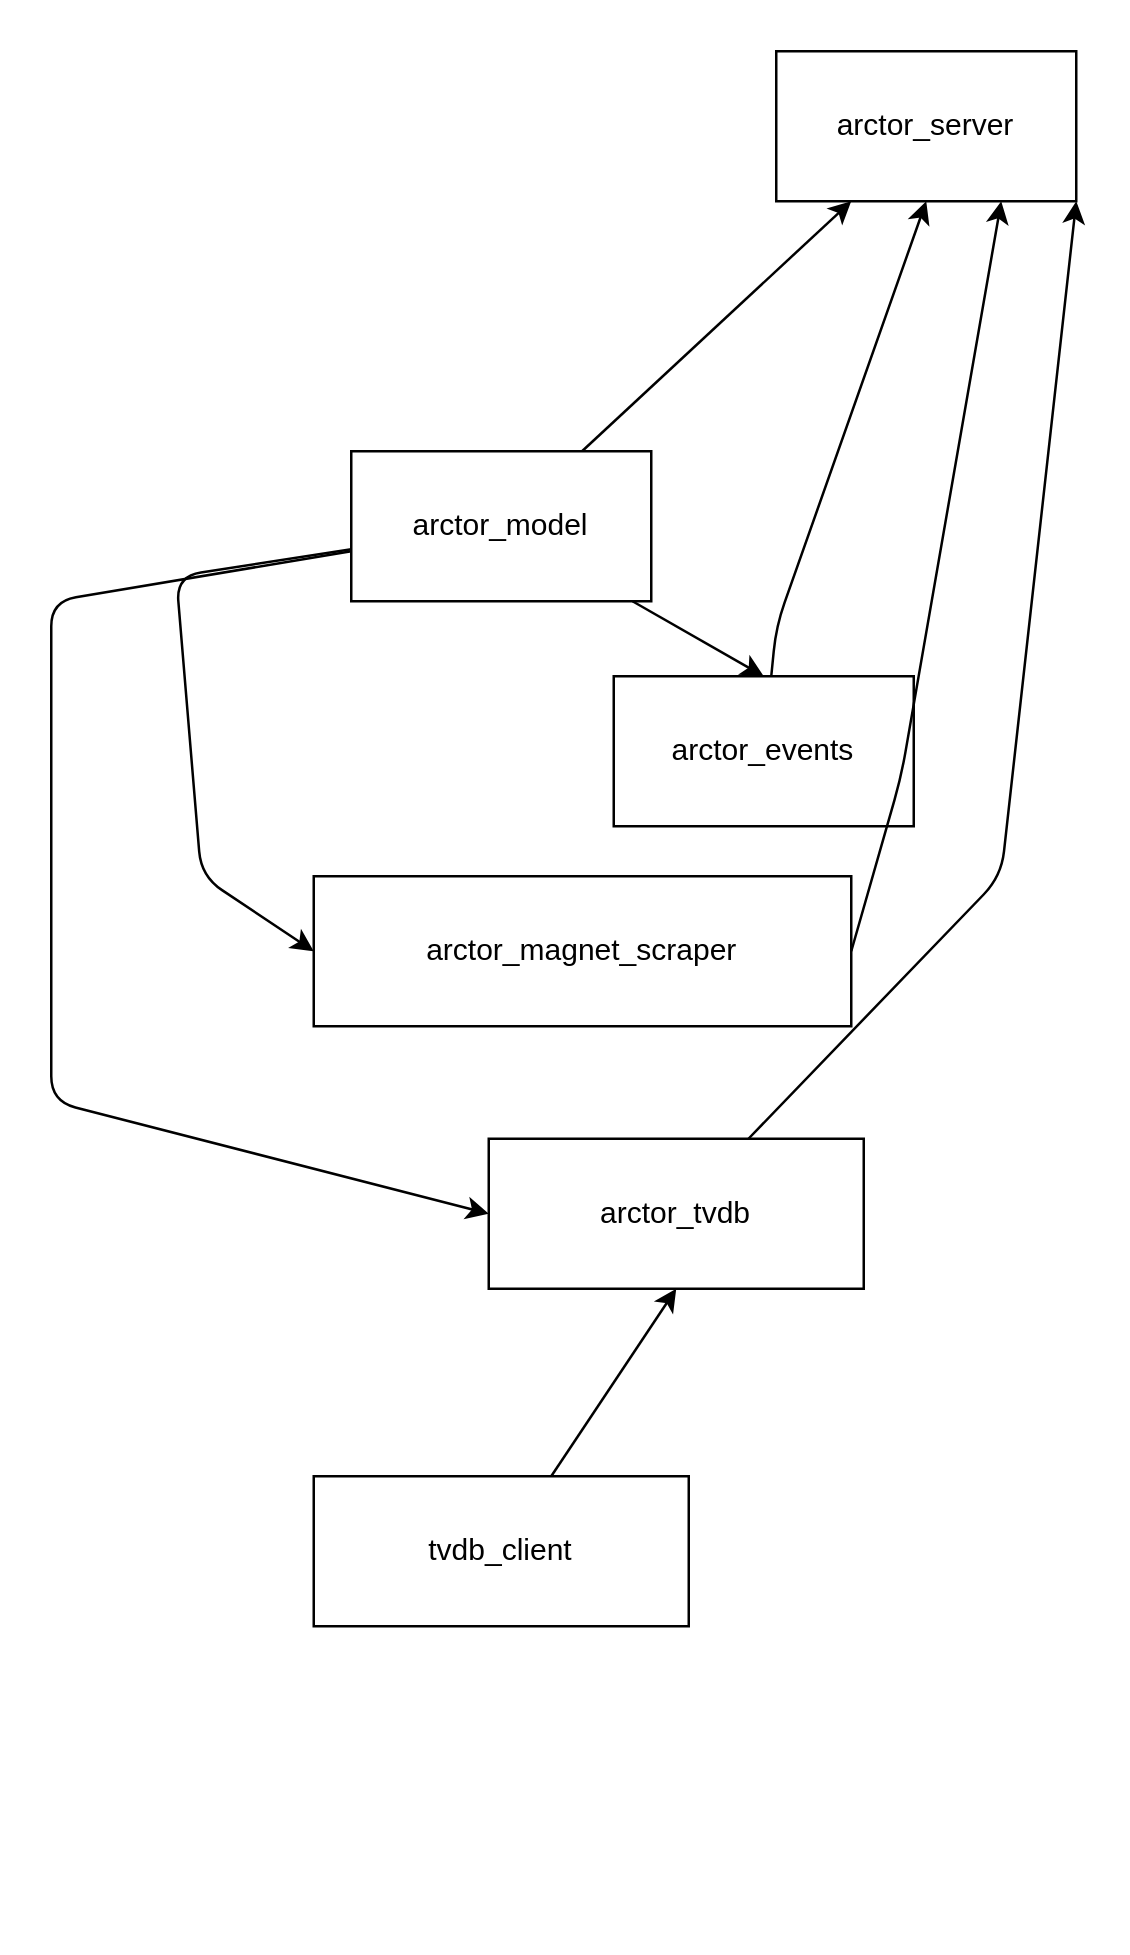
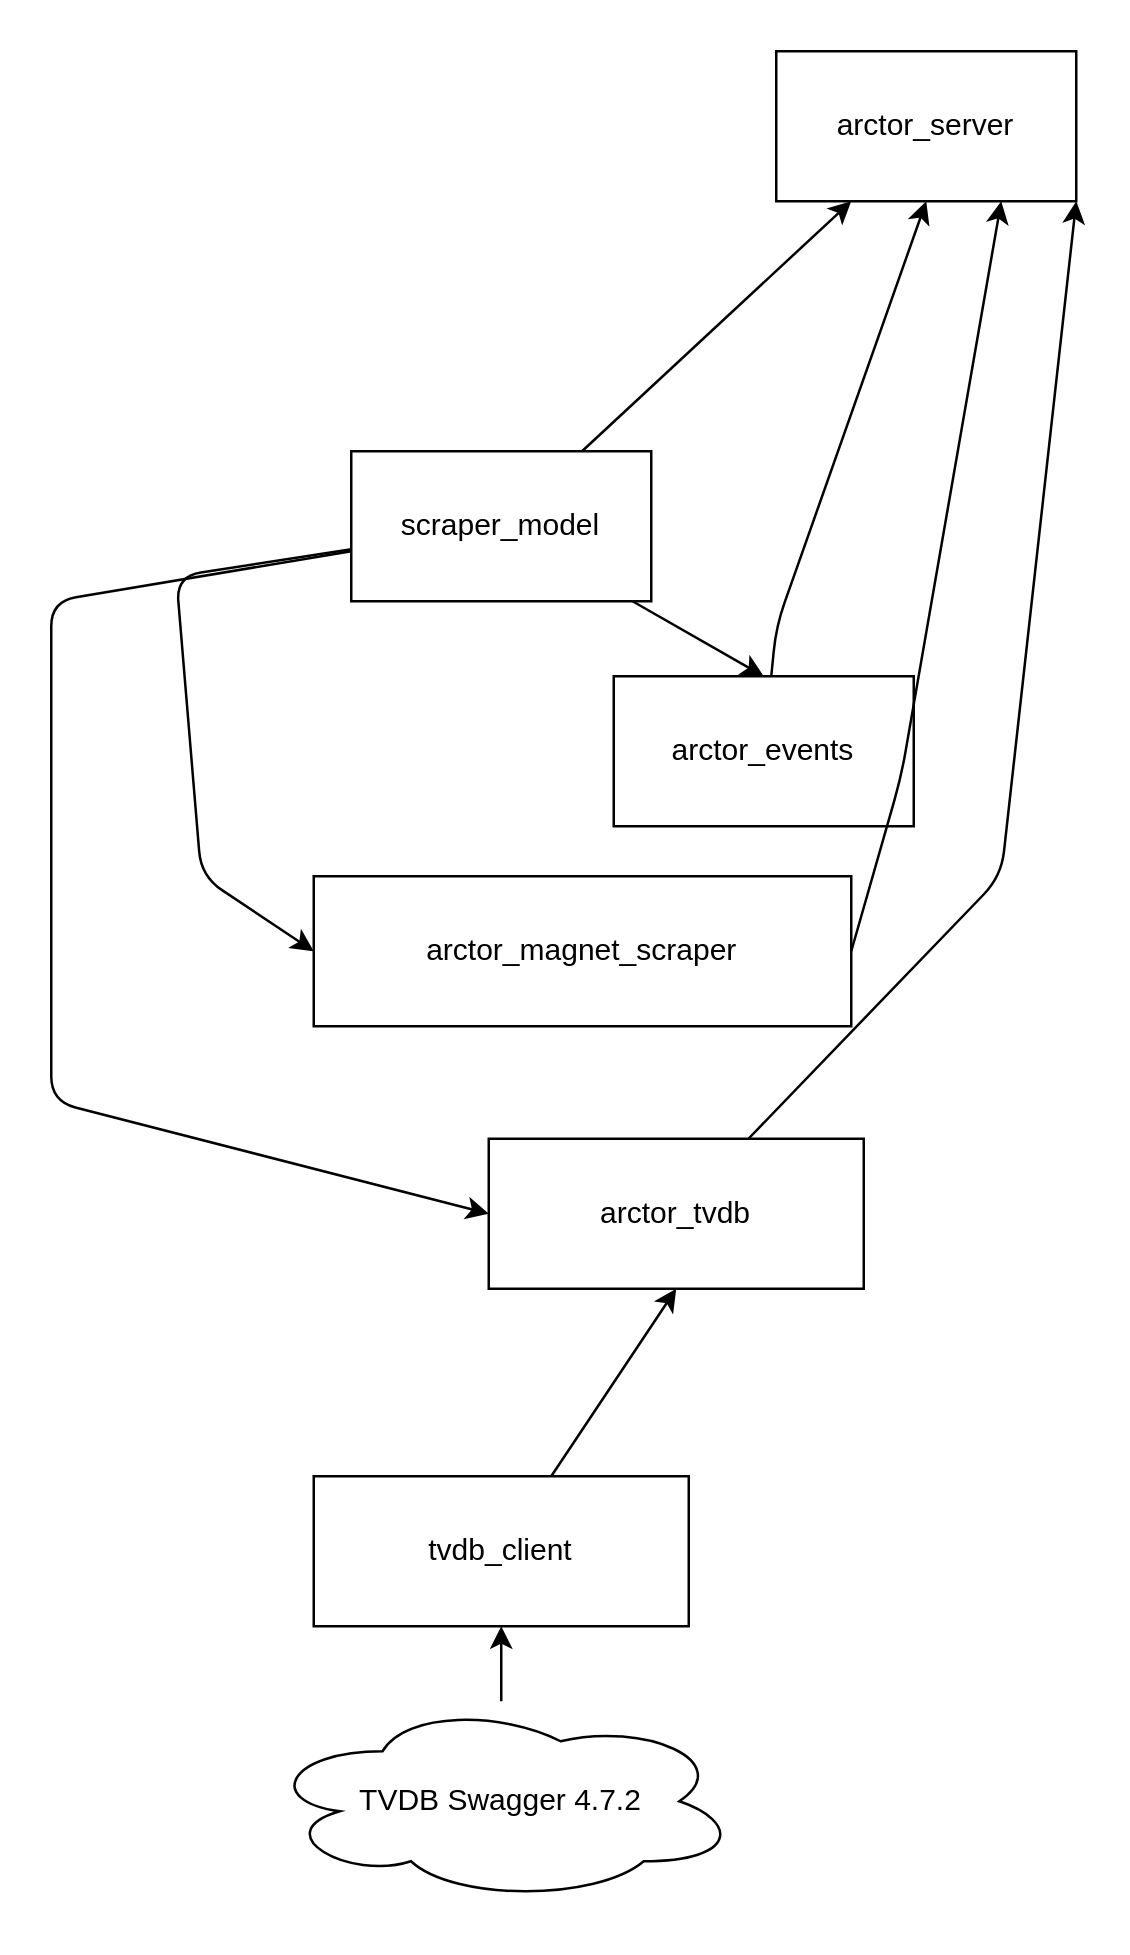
  <mxCell id="0" />
  <mxCell id="1" parent="0" />
  <mxCell id="2" value="arctor_server" style="rounded=0;whiteSpace=wrap;html=1;" parent="1" vertex="1"><mxGeometry x="310" y="20" width="120" height="60" as="geometry" /></mxCell>
  <mxCell id="3" style="edgeStyle=none;html=1;entryX=0.5;entryY=0;entryDx=0;entryDy=0;" parent="1" source="7" target="9" edge="1"><mxGeometry relative="1" as="geometry" /></mxCell>
  <mxCell id="4" style="edgeStyle=none;html=1;entryX=0.25;entryY=1;entryDx=0;entryDy=0;" parent="1" source="7" target="2" edge="1"><mxGeometry relative="1" as="geometry" /></mxCell>
  <mxCell id="5" style="edgeStyle=none;html=1;entryX=0;entryY=0.5;entryDx=0;entryDy=0;" parent="1" source="7" target="11" edge="1"><mxGeometry relative="1" as="geometry"><Array as="points"><mxPoint x="70" y="230" /><mxPoint x="80" y="350" /></Array></mxGeometry></mxCell>
  <mxCell id="6" style="edgeStyle=none;html=1;entryX=0;entryY=0.5;entryDx=0;entryDy=0;" parent="1" source="7" target="13" edge="1"><mxGeometry relative="1" as="geometry"><Array as="points"><mxPoint x="20" y="240" /><mxPoint x="20" y="440" /></Array></mxGeometry></mxCell>
- <mxCell id="7" value="arctor_model" style="rounded=0;whiteSpace=wrap;html=1;" parent="1" vertex="1"><mxGeometry x="140" y="180" width="120" height="60" as="geometry" /></mxCell>
+ <mxCell id="7" value="scraper_model" style="rounded=0;whiteSpace=wrap;html=1;" parent="1" vertex="1"><mxGeometry x="140" y="180" width="120" height="60" as="geometry" /></mxCell>
  <mxCell id="8" style="edgeStyle=none;html=1;entryX=0.5;entryY=1;entryDx=0;entryDy=0;" parent="1" source="9" target="2" edge="1"><mxGeometry relative="1" as="geometry"><Array as="points"><mxPoint x="310" y="250" /></Array></mxGeometry></mxCell>
  <mxCell id="9" value="arctor_events" style="rounded=0;whiteSpace=wrap;html=1;" parent="1" vertex="1"><mxGeometry x="245" y="270" width="120" height="60" as="geometry" /></mxCell>
  <mxCell id="10" style="edgeStyle=none;html=1;entryX=0.75;entryY=1;entryDx=0;entryDy=0;exitX=1;exitY=0.5;exitDx=0;exitDy=0;" parent="1" source="11" target="2" edge="1"><mxGeometry relative="1" as="geometry"><mxPoint x="370" y="90" as="targetPoint" /><Array as="points"><mxPoint x="360" y="310" /></Array></mxGeometry></mxCell>
  <mxCell id="11" value="arctor_magnet_scraper" style="rounded=0;whiteSpace=wrap;html=1;" parent="1" vertex="1"><mxGeometry x="125" y="350" width="215" height="60" as="geometry" /></mxCell>
  <mxCell id="12" style="edgeStyle=none;html=1;entryX=1;entryY=1;entryDx=0;entryDy=0;" parent="1" source="13" target="2" edge="1"><mxGeometry relative="1" as="geometry"><Array as="points"><mxPoint x="400" y="350" /></Array></mxGeometry></mxCell>
  <mxCell id="13" value="arctor_tvdb" style="rounded=0;whiteSpace=wrap;html=1;" parent="1" vertex="1"><mxGeometry x="195" y="455" width="150" height="60" as="geometry" /></mxCell>
  <mxCell id="14" style="edgeStyle=none;html=1;entryX=0.5;entryY=1;entryDx=0;entryDy=0;" edge="1" parent="1" source="15" target="13"><mxGeometry relative="1" as="geometry" /></mxCell>
  <mxCell id="15" value="tvdb_client" style="rounded=0;whiteSpace=wrap;html=1;" vertex="1" parent="1"><mxGeometry x="125" y="590" width="150" height="60" as="geometry" /></mxCell>
+ <mxCell id="16" style="edgeStyle=none;html=1;entryX=0.5;entryY=1;entryDx=0;entryDy=0;" edge="1" parent="1" source="17" target="15"><mxGeometry relative="1" as="geometry" /></mxCell>
+ <mxCell id="17" value="TVDB Swagger 4.7.2" style="ellipse;shape=cloud;whiteSpace=wrap;html=1;" vertex="1" parent="1"><mxGeometry x="105" y="680" width="190" height="80" as="geometry" /></mxCell>
